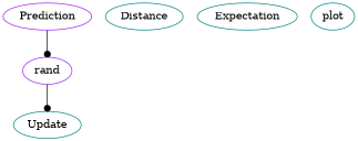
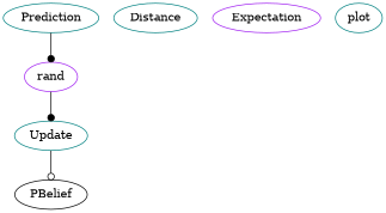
  digraph {
    node [color=teal]
    edge [arrowhead=dot]
    rand [color=purple]
-   Prediction [color=purple]
+   Prediction
    Update
+   PBelief [color=black]
    Distance
-   Expectation
+   Expectation [color=purple]
    plot
    rand -> Update
    Prediction -> rand
+   Update -> PBelief [arrowhead=odot]
  }
